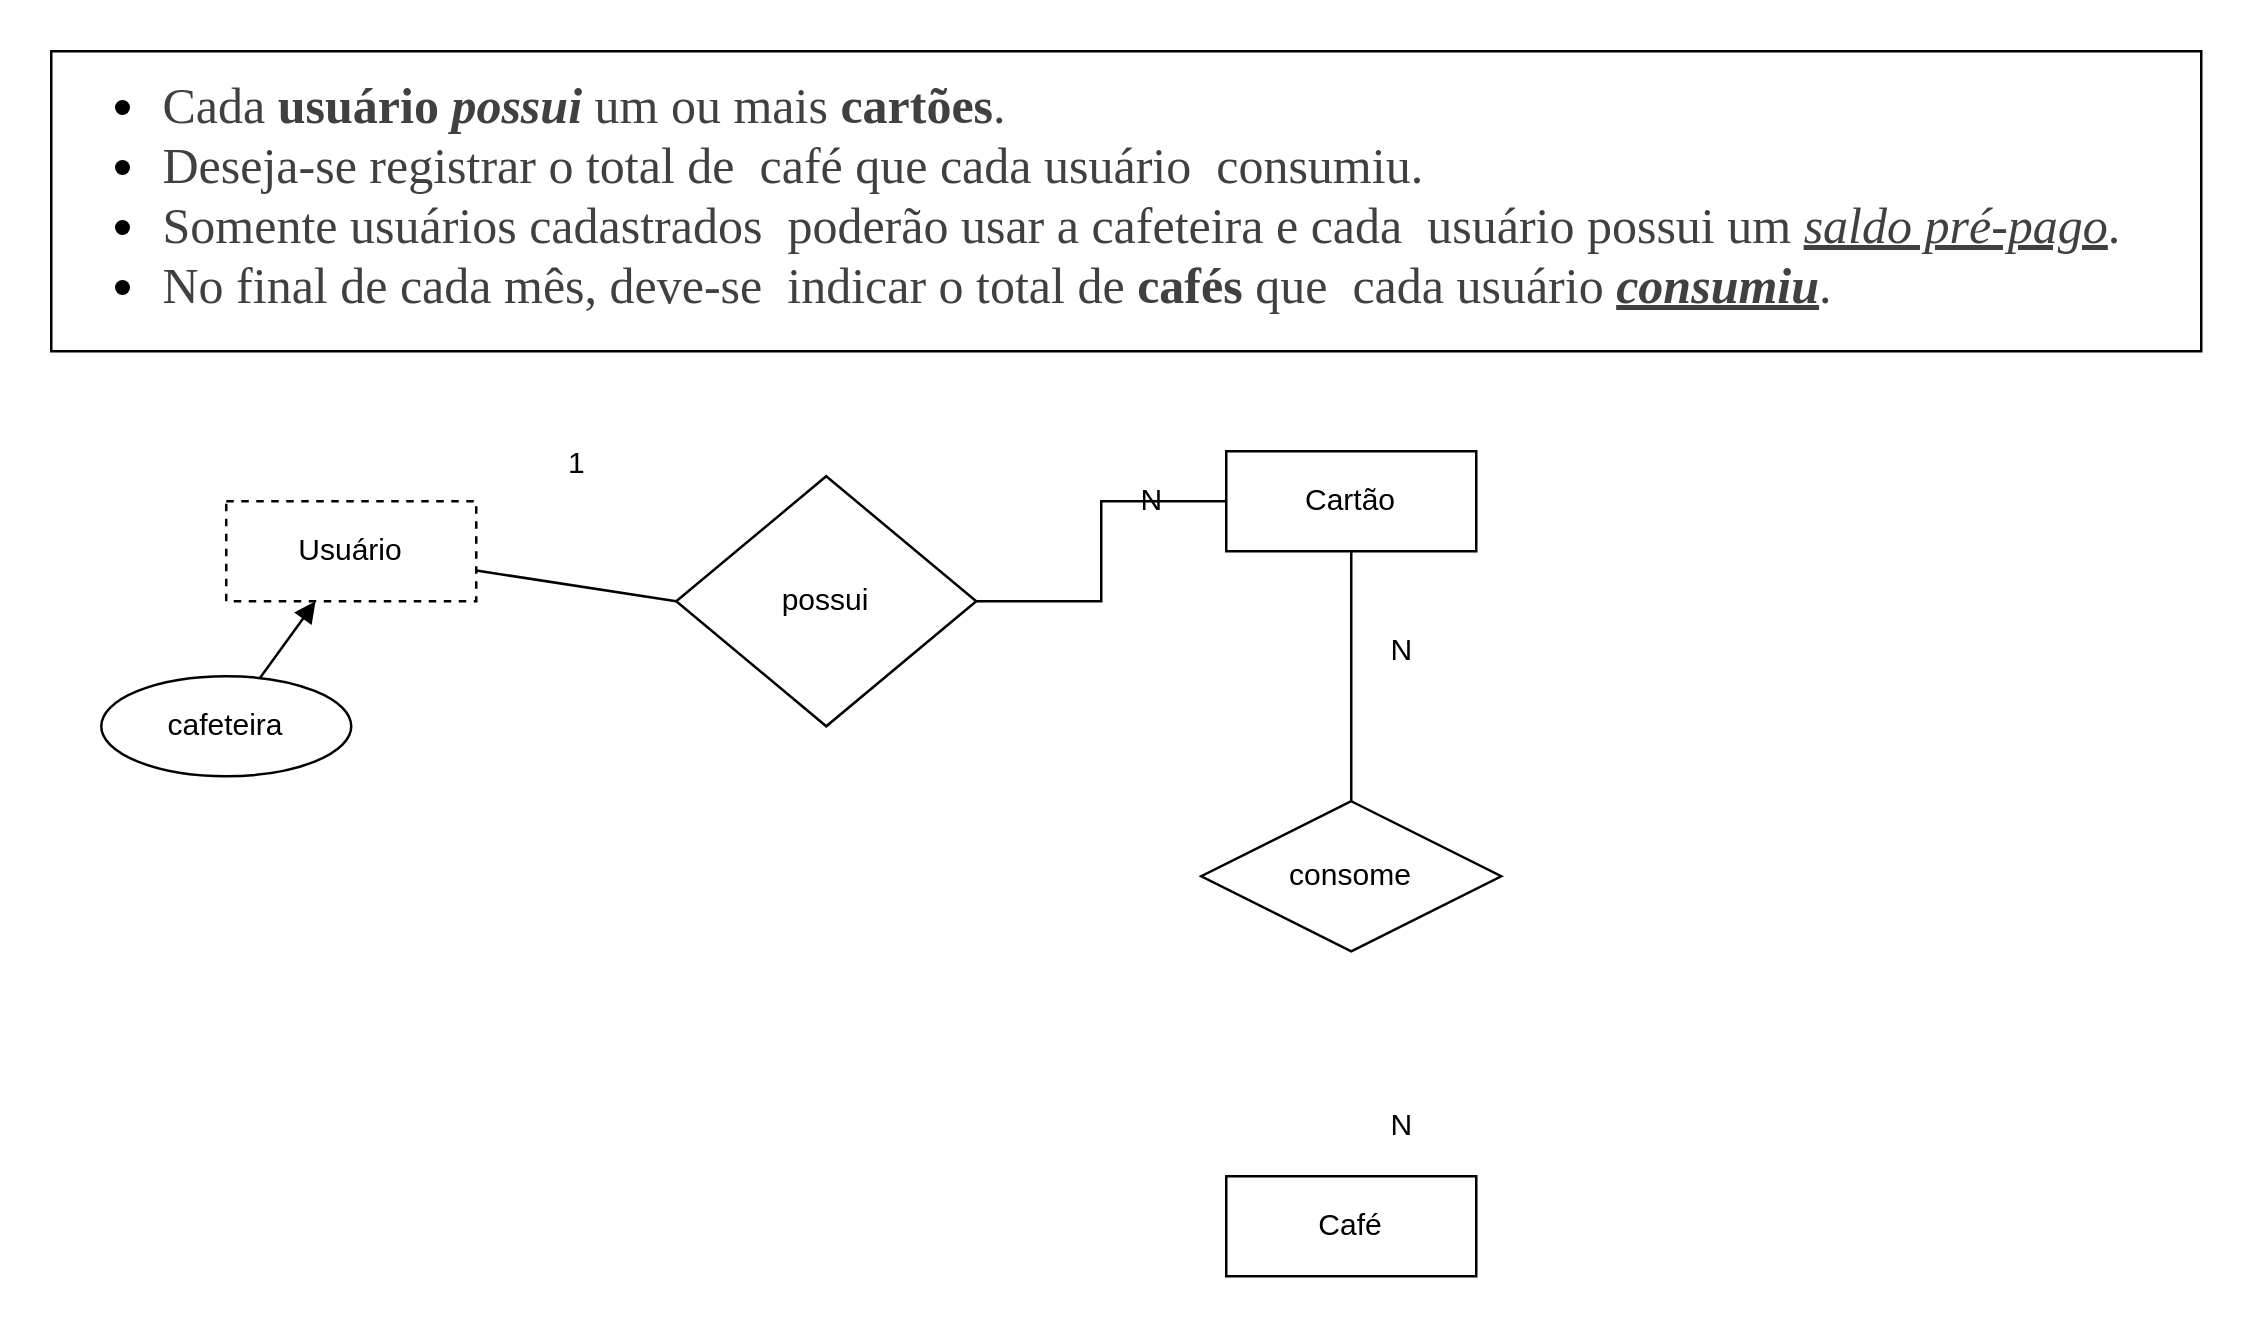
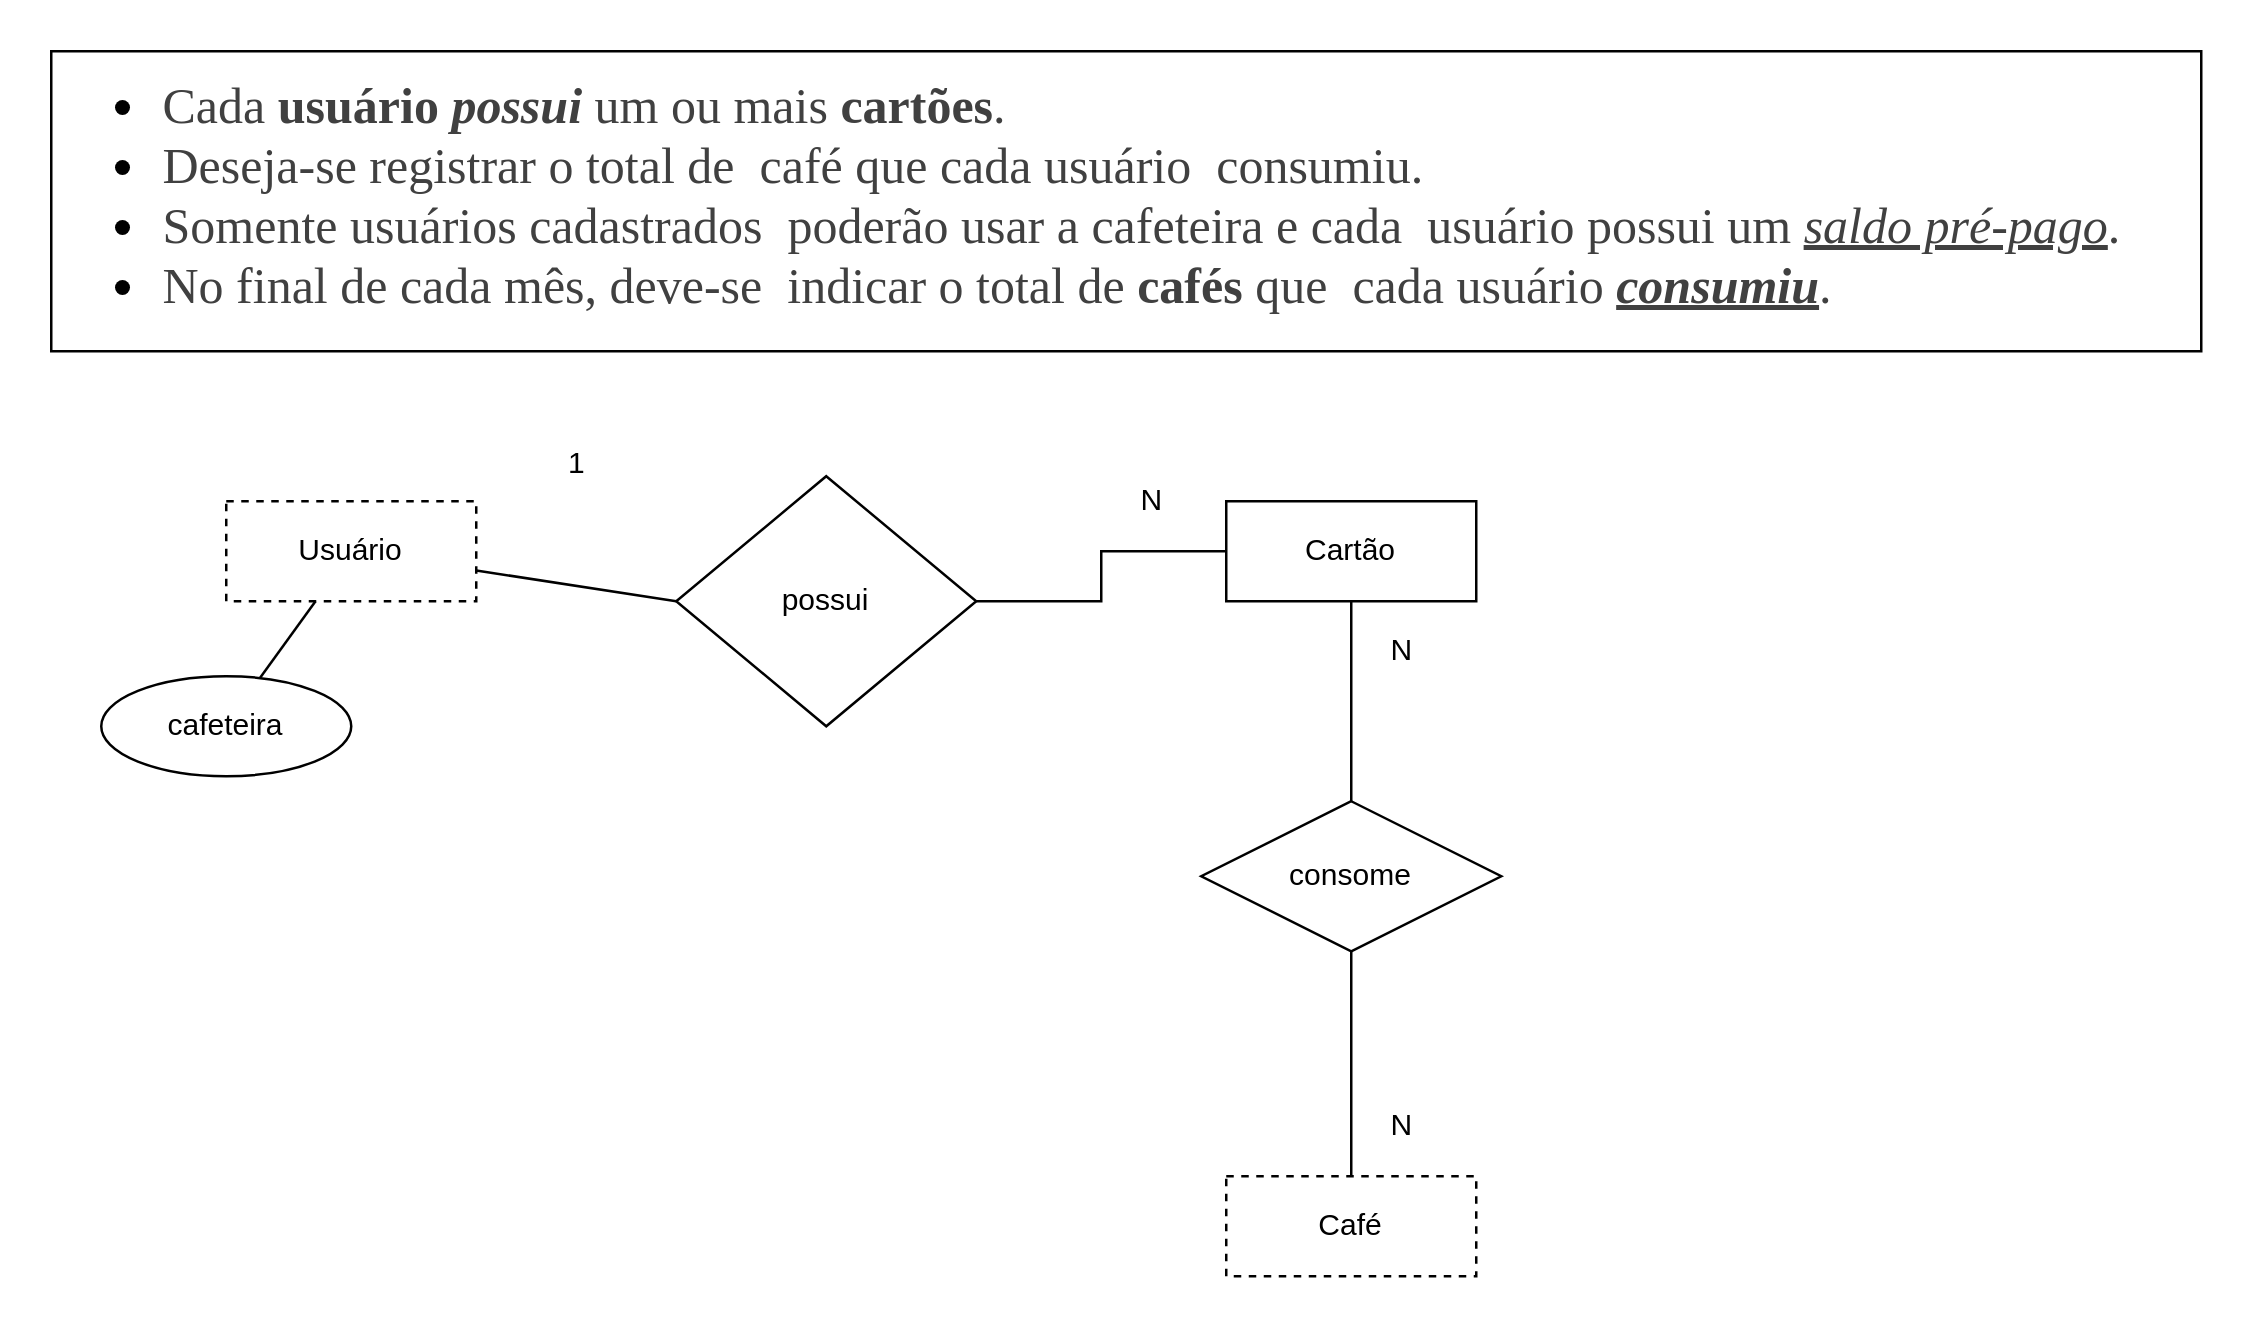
  <mxCell id="0" />
  <mxCell id="1" parent="0" />
  <mxCell id="2" value="&lt;ul style=&quot;font-size: 20px&quot;&gt;&lt;li&gt;&lt;font style=&quot;font-size: 20px&quot;&gt;&lt;span style=&quot;font-family: &amp;#34;calibri&amp;#34; ; color: rgb(64 , 64 , 64)&quot;&gt;Cada &lt;b&gt;usuário &lt;i&gt;possui &lt;/i&gt;&lt;/b&gt;um ou mais &lt;b&gt;cartões&lt;/b&gt;.&lt;/span&gt;&lt;span style=&quot;font-family: &amp;#34;calibri&amp;#34; ; color: rgb(64 , 64 , 64)&quot;&gt;&lt;br&gt;&lt;/span&gt;&lt;/font&gt;&lt;/li&gt;&lt;li&gt;&lt;font style=&quot;font-size: 20px&quot;&gt;&lt;span style=&quot;font-family: &amp;#34;calibri&amp;#34; ; color: rgb(64 , 64 , 64)&quot;&gt;Deseja-se registrar o total de&lt;span&gt;&amp;nbsp; &lt;/span&gt;café que cada usuário&lt;span&gt;&amp;nbsp; &lt;/span&gt;consumiu.&lt;/span&gt;&lt;/font&gt;&lt;/li&gt;&lt;li&gt;&lt;font style=&quot;font-size: 20px&quot;&gt;&lt;span style=&quot;font-family: &amp;#34;calibri&amp;#34; ; color: rgb(64 , 64 , 64)&quot;&gt;Somente usuários cadastrados&lt;span&gt;&amp;nbsp; &lt;/span&gt;poderão usar a cafeteira e cada&lt;span&gt;&amp;nbsp; &lt;/span&gt;usuário possui um &lt;u&gt;&lt;i&gt;saldo pré-pago&lt;/i&gt;&lt;/u&gt;.&lt;/span&gt;&lt;/font&gt;&lt;/li&gt;&lt;li&gt;&lt;font style=&quot;font-size: 20px&quot;&gt;&lt;span style=&quot;font-family: &amp;#34;calibri&amp;#34; ; color: rgb(64 , 64 , 64)&quot;&gt;No final de cada mês, deve-se&lt;span&gt;&amp;nbsp; &lt;/span&gt;indicar o total de &lt;b&gt;cafés &lt;/b&gt;que&lt;span&gt;&amp;nbsp; &lt;/span&gt;cada usuário &lt;b&gt;&lt;i&gt;&lt;u&gt;consumiu&lt;/u&gt;&lt;/i&gt;&lt;/b&gt;.&lt;/span&gt;&lt;/font&gt;&lt;/li&gt;&lt;/ul&gt;" style="text;html=1;spacing=5;spacingTop=-20;whiteSpace=wrap;overflow=hidden;rounded=0;strokeColor=#000000;" vertex="1" parent="1"><mxGeometry x="20" y="20" width="860" height="120" as="geometry" /></mxCell>
  <mxCell id="3" value="Usuário" style="whiteSpace=wrap;html=1;align=center;strokeColor=#000000;fillColor=none;dashed=1;" vertex="1" parent="1"><mxGeometry x="90" y="200" width="100" height="40" as="geometry" /></mxCell>
  <mxCell id="4" style="edgeStyle=orthogonalEdgeStyle;rounded=0;orthogonalLoop=1;jettySize=auto;html=1;entryX=0.5;entryY=0;entryDx=0;entryDy=0;endArrow=none;endFill=0;" edge="1" parent="1" source="5" target="10"><mxGeometry relative="1" as="geometry"><Array as="points"><mxPoint x="540" y="300" /><mxPoint x="540" y="300" /></Array></mxGeometry></mxCell>
- <mxCell id="5" value="&lt;div&gt;Cartão&lt;/div&gt;" style="whiteSpace=wrap;html=1;align=center;strokeColor=#000000;fillColor=none;" vertex="1" parent="1"><mxGeometry x="490" y="180" width="100" height="40" as="geometry" /></mxCell>
- <mxCell id="6" value="Café" style="whiteSpace=wrap;html=1;align=center;strokeColor=#000000;fillColor=none;" vertex="1" parent="1"><mxGeometry x="490" y="470" width="100" height="40" as="geometry" /></mxCell>
+ <mxCell id="5" value="&lt;div&gt;Cartão&lt;/div&gt;" style="whiteSpace=wrap;html=1;align=center;strokeColor=#000000;fillColor=none;" vertex="1" parent="1"><mxGeometry x="490" y="200" width="100" height="40" as="geometry" /></mxCell>
+ <mxCell id="6" value="Café" style="whiteSpace=wrap;html=1;align=center;strokeColor=#000000;fillColor=none;dashed=1;" vertex="1" parent="1"><mxGeometry x="490" y="470" width="100" height="40" as="geometry" /></mxCell>
  <mxCell id="7" style="edgeStyle=orthogonalEdgeStyle;rounded=0;orthogonalLoop=1;jettySize=auto;html=1;entryX=0;entryY=0.5;entryDx=0;entryDy=0;endArrow=none;endFill=0;" edge="1" parent="1" source="8" target="5"><mxGeometry relative="1" as="geometry" /></mxCell>
  <mxCell id="8" value="possui" style="shape=rhombus;perimeter=rhombusPerimeter;whiteSpace=wrap;html=1;align=center;strokeColor=#000000;fillColor=none;" vertex="1" parent="1"><mxGeometry x="270" y="190" width="120" height="100" as="geometry" /></mxCell>
+ <mxCell id="9" style="edgeStyle=orthogonalEdgeStyle;rounded=0;orthogonalLoop=1;jettySize=auto;html=1;endArrow=none;endFill=0;" edge="1" parent="1" source="10" target="6"><mxGeometry relative="1" as="geometry" /></mxCell>
  <mxCell id="10" value="consome" style="shape=rhombus;perimeter=rhombusPerimeter;whiteSpace=wrap;html=1;align=center;strokeColor=#000000;fillColor=none;" vertex="1" parent="1"><mxGeometry x="480" y="320" width="120" height="60" as="geometry" /></mxCell>
  <mxCell id="11" value="" style="endArrow=none;html=1;rounded=0;entryX=0;entryY=0.5;entryDx=0;entryDy=0;" edge="1" parent="1" source="3" target="8"><mxGeometry relative="1" as="geometry"><mxPoint x="480" y="270" as="sourcePoint" /><mxPoint x="640" y="270" as="targetPoint" /></mxGeometry></mxCell>
  <mxCell id="12" value="cafeteira" style="ellipse;whiteSpace=wrap;html=1;align=center;strokeColor=#000000;fillColor=none;" vertex="1" parent="1"><mxGeometry x="40" y="270" width="100" height="40" as="geometry" /></mxCell>
- <mxCell id="13" value="" style="endArrow=block;html=1;rounded=0;" edge="1" parent="1" source="12" target="3"><mxGeometry relative="1" as="geometry"><mxPoint x="360" y="270" as="sourcePoint" /><mxPoint x="520" y="270" as="targetPoint" /></mxGeometry></mxCell>
+ <mxCell id="13" value="" style="endArrow=none;html=1;rounded=0;" edge="1" parent="1" source="12" target="3"><mxGeometry relative="1" as="geometry"><mxPoint x="360" y="270" as="sourcePoint" /><mxPoint x="520" y="270" as="targetPoint" /></mxGeometry></mxCell>
  <mxCell id="14" value="N" style="text;html=1;align=center;verticalAlign=middle;resizable=0;points=[];autosize=1;" vertex="1" parent="1"><mxGeometry x="450" y="190" width="20" height="20" as="geometry" /></mxCell>
  <mxCell id="15" value="1" style="text;html=1;align=center;verticalAlign=middle;resizable=0;points=[];autosize=1;" vertex="1" parent="1"><mxGeometry x="220" y="175" width="20" height="20" as="geometry" /></mxCell>
  <mxCell id="16" value="N" style="text;html=1;align=center;verticalAlign=middle;resizable=0;points=[];autosize=1;" vertex="1" parent="1"><mxGeometry x="550" y="440" width="20" height="20" as="geometry" /></mxCell>
  <mxCell id="17" value="N" style="text;html=1;align=center;verticalAlign=middle;resizable=0;points=[];autosize=1;" vertex="1" parent="1"><mxGeometry x="550" y="250" width="20" height="20" as="geometry" /></mxCell>
